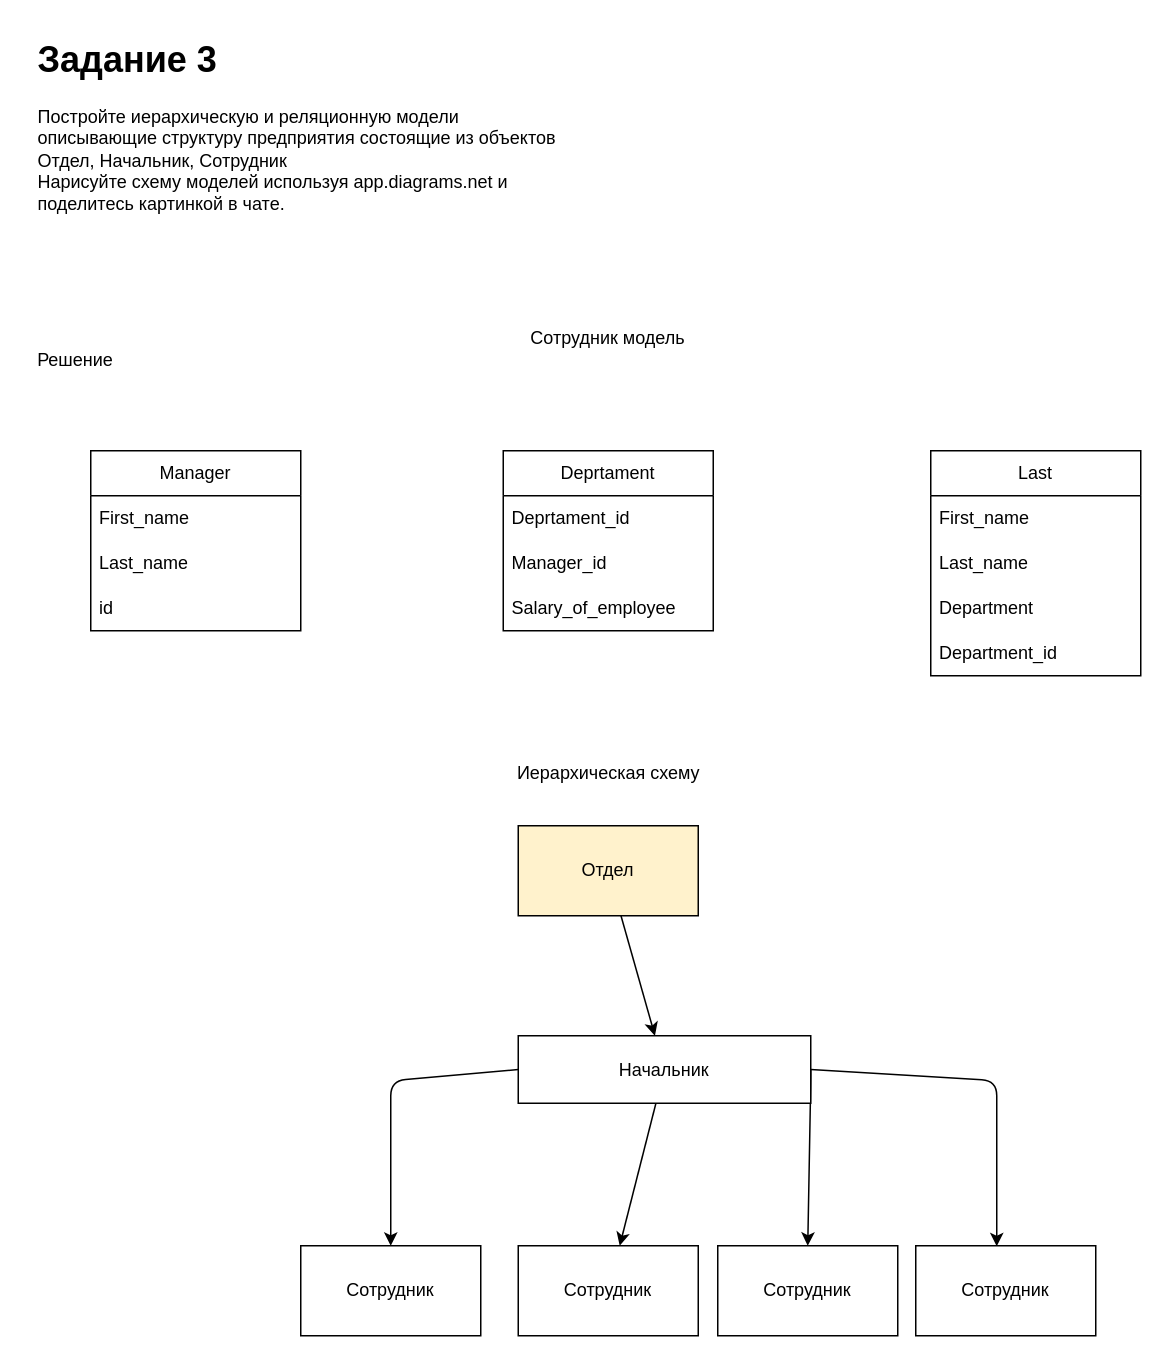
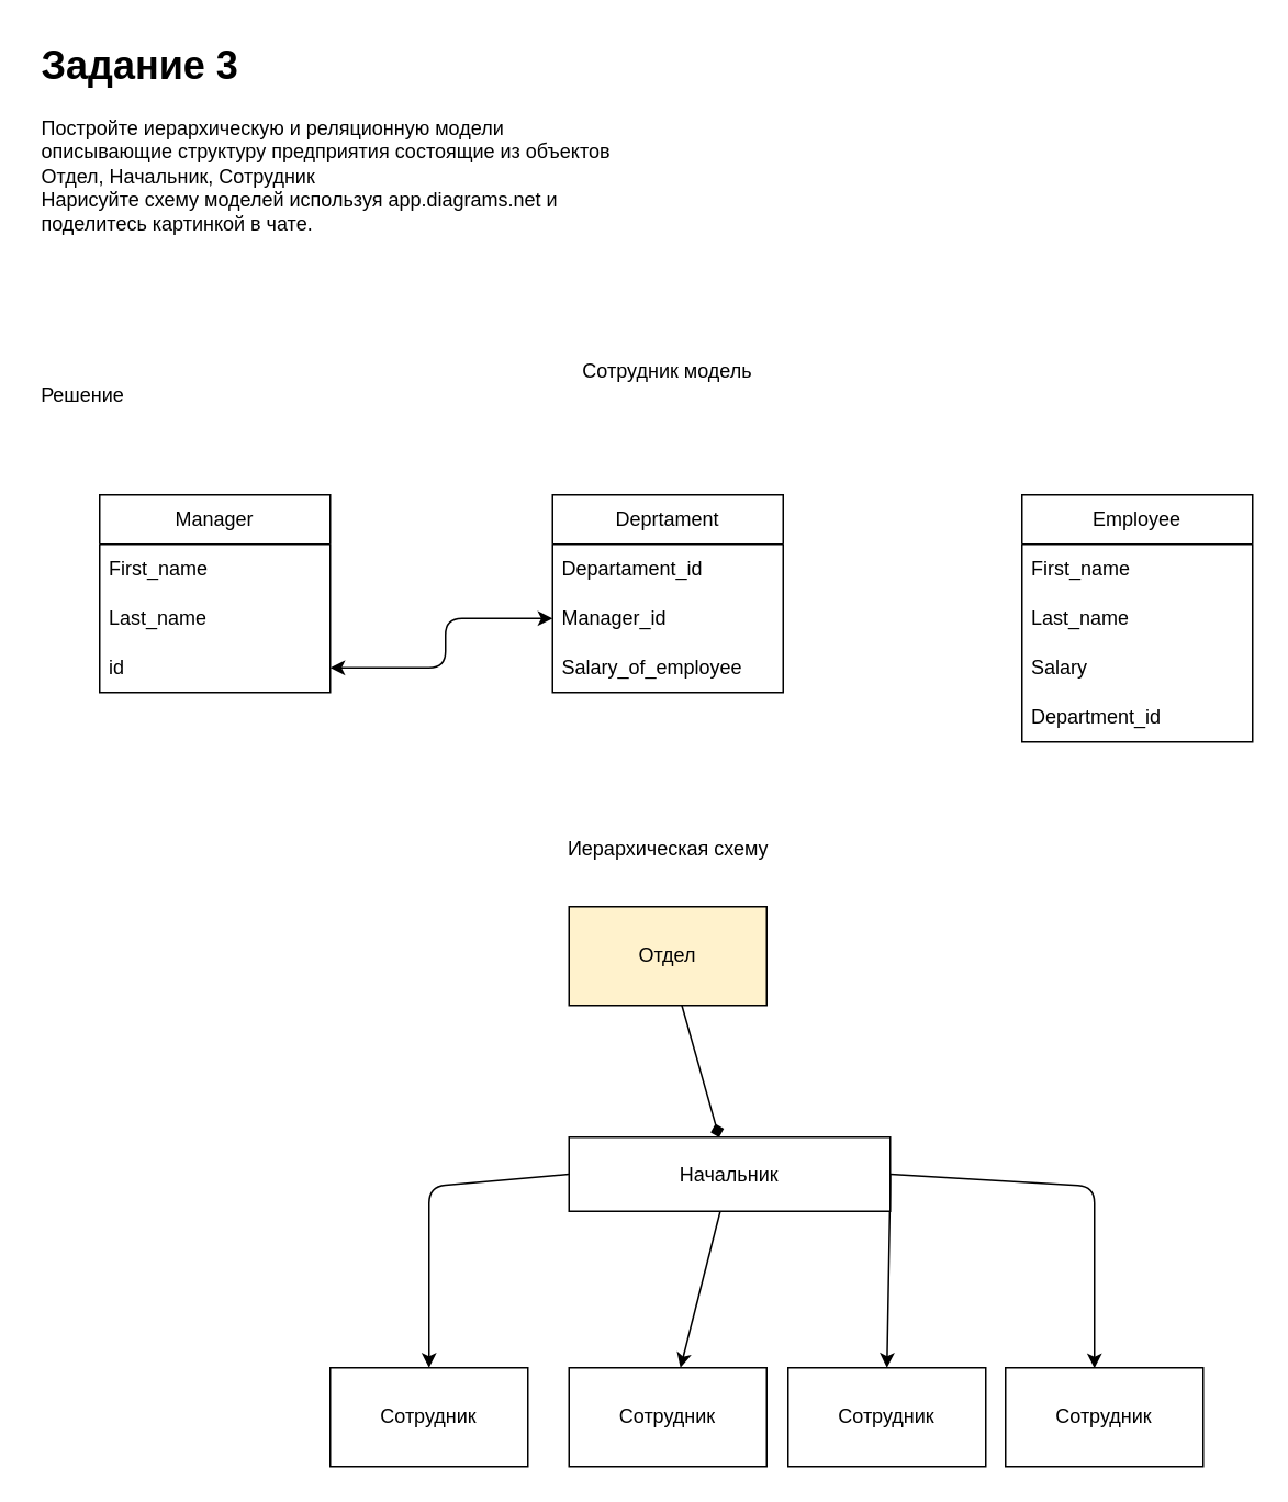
  <mxCell id="0" />
  <mxCell id="1" parent="0" />
  <mxCell id="2" value="&lt;h1&gt;Задание 3&lt;/h1&gt;&lt;p&gt;Постройте иерархическую и реляционную модели &lt;br/&gt;описывающие структуру предприятия состоящие из объектов &lt;br/&gt;Отдел, Начальник, Сотрудник&lt;br/&gt;Нарисуйте схему моделей используя app.diagrams.net и &lt;br/&gt;поделитесь картинкой в чате.&lt;/p&gt;" style="text;html=1;strokeColor=none;fillColor=none;spacing=5;spacingTop=-20;whiteSpace=wrap;overflow=hidden;rounded=0;" parent="1" vertex="1"><mxGeometry x="20" y="20" width="370" height="130" as="geometry" /></mxCell>
  <mxCell id="3" value="Решение" style="text;html=1;strokeColor=none;fillColor=none;align=center;verticalAlign=middle;whiteSpace=wrap;rounded=0;" parent="1" vertex="1"><mxGeometry x="20" y="225" width="60" height="30" as="geometry" /></mxCell>
  <mxCell id="4" value="Сотрудник модель" style="text;html=1;strokeColor=none;fillColor=none;align=center;verticalAlign=middle;whiteSpace=wrap;rounded=0;" parent="1" vertex="1"><mxGeometry x="335" y="210" width="140" height="30" as="geometry" /></mxCell>
  <mxCell id="5" value="Manager" style="swimlane;fontStyle=0;childLayout=stackLayout;horizontal=1;startSize=30;horizontalStack=0;resizeParent=1;resizeParentMax=0;resizeLast=0;collapsible=1;marginBottom=0;whiteSpace=wrap;html=1;" parent="1" vertex="1"><mxGeometry x="60" y="300" width="140" height="120" as="geometry" /></mxCell>
  <mxCell id="6" value="First_name" style="text;strokeColor=none;fillColor=none;align=left;verticalAlign=middle;spacingLeft=4;spacingRight=4;overflow=hidden;points=[[0,0.5],[1,0.5]];portConstraint=eastwest;rotatable=0;whiteSpace=wrap;html=1;" parent="5" vertex="1"><mxGeometry y="30" width="140" height="30" as="geometry" /></mxCell>
  <mxCell id="7" value="Last_name" style="text;strokeColor=none;fillColor=none;align=left;verticalAlign=middle;spacingLeft=4;spacingRight=4;overflow=hidden;points=[[0,0.5],[1,0.5]];portConstraint=eastwest;rotatable=0;whiteSpace=wrap;html=1;" parent="5" vertex="1"><mxGeometry y="60" width="140" height="30" as="geometry" /></mxCell>
  <mxCell id="8" value="id" style="text;strokeColor=none;fillColor=none;align=left;verticalAlign=middle;spacingLeft=4;spacingRight=4;overflow=hidden;points=[[0,0.5],[1,0.5]];portConstraint=eastwest;rotatable=0;whiteSpace=wrap;html=1;" parent="5" vertex="1"><mxGeometry y="90" width="140" height="30" as="geometry" /></mxCell>
  <mxCell id="9" value="Deprtament" style="swimlane;fontStyle=0;childLayout=stackLayout;horizontal=1;startSize=30;horizontalStack=0;resizeParent=1;resizeParentMax=0;resizeLast=0;collapsible=1;marginBottom=0;whiteSpace=wrap;html=1;" parent="1" vertex="1"><mxGeometry x="335" y="300" width="140" height="120" as="geometry" /></mxCell>
- <mxCell id="10" value="Deprtament_id" style="text;strokeColor=none;fillColor=none;align=left;verticalAlign=middle;spacingLeft=4;spacingRight=4;overflow=hidden;points=[[0,0.5],[1,0.5]];portConstraint=eastwest;rotatable=0;whiteSpace=wrap;html=1;" parent="9" vertex="1"><mxGeometry y="30" width="140" height="30" as="geometry" /></mxCell>
+ <mxCell id="10" value="Departament_id" style="text;strokeColor=none;fillColor=none;align=left;verticalAlign=middle;spacingLeft=4;spacingRight=4;overflow=hidden;points=[[0,0.5],[1,0.5]];portConstraint=eastwest;rotatable=0;whiteSpace=wrap;html=1;" parent="9" vertex="1"><mxGeometry y="30" width="140" height="30" as="geometry" /></mxCell>
  <mxCell id="11" value="Manager_id" style="text;strokeColor=none;fillColor=none;align=left;verticalAlign=middle;spacingLeft=4;spacingRight=4;overflow=hidden;points=[[0,0.5],[1,0.5]];portConstraint=eastwest;rotatable=0;whiteSpace=wrap;html=1;" parent="9" vertex="1"><mxGeometry y="60" width="140" height="30" as="geometry" /></mxCell>
  <mxCell id="12" value="Salary_of_employee" style="text;strokeColor=none;fillColor=none;align=left;verticalAlign=middle;spacingLeft=4;spacingRight=4;overflow=hidden;points=[[0,0.5],[1,0.5]];portConstraint=eastwest;rotatable=0;whiteSpace=wrap;html=1;" parent="9" vertex="1"><mxGeometry y="90" width="140" height="30" as="geometry" /></mxCell>
- <mxCell id="13" value="Last" style="swimlane;fontStyle=0;childLayout=stackLayout;horizontal=1;startSize=30;horizontalStack=0;resizeParent=1;resizeParentMax=0;resizeLast=0;collapsible=1;marginBottom=0;whiteSpace=wrap;html=1;" parent="1" vertex="1"><mxGeometry x="620" y="300" width="140" height="150" as="geometry"><mxRectangle x="640" y="320" width="90" height="30" as="alternateBounds" /></mxGeometry></mxCell>
+ <mxCell id="13" value="Employee" style="swimlane;fontStyle=0;childLayout=stackLayout;horizontal=1;startSize=30;horizontalStack=0;resizeParent=1;resizeParentMax=0;resizeLast=0;collapsible=1;marginBottom=0;whiteSpace=wrap;html=1;" parent="1" vertex="1"><mxGeometry x="620" y="300" width="140" height="150" as="geometry"><mxRectangle x="640" y="320" width="90" height="30" as="alternateBounds" /></mxGeometry></mxCell>
  <mxCell id="14" value="First_name" style="text;strokeColor=none;fillColor=none;align=left;verticalAlign=middle;spacingLeft=4;spacingRight=4;overflow=hidden;points=[[0,0.5],[1,0.5]];portConstraint=eastwest;rotatable=0;whiteSpace=wrap;html=1;" parent="13" vertex="1"><mxGeometry y="30" width="140" height="30" as="geometry" /></mxCell>
  <mxCell id="15" value="Last_name" style="text;strokeColor=none;fillColor=none;align=left;verticalAlign=middle;spacingLeft=4;spacingRight=4;overflow=hidden;points=[[0,0.5],[1,0.5]];portConstraint=eastwest;rotatable=0;whiteSpace=wrap;html=1;" parent="13" vertex="1"><mxGeometry y="60" width="140" height="30" as="geometry" /></mxCell>
- <mxCell id="16" value="Department" style="text;strokeColor=none;fillColor=none;align=left;verticalAlign=middle;spacingLeft=4;spacingRight=4;overflow=hidden;points=[[0,0.5],[1,0.5]];portConstraint=eastwest;rotatable=0;whiteSpace=wrap;html=1;" parent="13" vertex="1"><mxGeometry y="90" width="140" height="30" as="geometry" /></mxCell>
+ <mxCell id="16" value="Salary" style="text;strokeColor=none;fillColor=none;align=left;verticalAlign=middle;spacingLeft=4;spacingRight=4;overflow=hidden;points=[[0,0.5],[1,0.5]];portConstraint=eastwest;rotatable=0;whiteSpace=wrap;html=1;" parent="13" vertex="1"><mxGeometry y="90" width="140" height="30" as="geometry" /></mxCell>
  <mxCell id="17" value="Department_id" style="text;strokeColor=none;fillColor=none;align=left;verticalAlign=middle;spacingLeft=4;spacingRight=4;overflow=hidden;points=[[0,0.5],[1,0.5]];portConstraint=eastwest;rotatable=0;whiteSpace=wrap;html=1;" parent="13" vertex="1"><mxGeometry y="120" width="140" height="30" as="geometry" /></mxCell>
+ <mxCell id="18" value="" style="endArrow=classic;startArrow=classic;html=1;exitX=1;exitY=0.5;exitDx=0;exitDy=0;entryX=0;entryY=0.5;entryDx=0;entryDy=0;" parent="1" source="8" target="11" edge="1"><mxGeometry width="50" height="50" relative="1" as="geometry"><mxPoint x="380" y="380" as="sourcePoint" /><mxPoint x="430" y="330" as="targetPoint" /><Array as="points"><mxPoint x="270" y="405" /><mxPoint x="270" y="375" /></Array></mxGeometry></mxCell>
  <mxCell id="19" value="Иерархическая схему" style="text;html=1;strokeColor=none;fillColor=none;align=center;verticalAlign=middle;whiteSpace=wrap;rounded=0;" parent="1" vertex="1"><mxGeometry x="333" y="500" width="145" height="30" as="geometry" /></mxCell>
- <mxCell id="20" value="" style="edgeStyle=none;html=1;" parent="1" source="21" target="26" edge="1"><mxGeometry relative="1" as="geometry" /></mxCell>
+ <mxCell id="20" value="" style="edgeStyle=none;html=1;endArrow=diamond;" parent="1" source="21" target="26" edge="1"><mxGeometry relative="1" as="geometry" /></mxCell>
  <mxCell id="21" value="Отдел" style="rounded=0;whiteSpace=wrap;html=1;fillColor=#fff2cc;" parent="1" vertex="1"><mxGeometry x="345" y="550" width="120" height="60" as="geometry" /></mxCell>
  <mxCell id="22" value="" style="edgeStyle=none;html=1;" parent="1" source="26" target="27" edge="1"><mxGeometry relative="1" as="geometry" /></mxCell>
  <mxCell id="23" style="edgeStyle=none;html=1;exitX=1;exitY=0.5;exitDx=0;exitDy=0;entryX=0.5;entryY=0;entryDx=0;entryDy=0;" parent="1" source="26" target="29" edge="1"><mxGeometry relative="1" as="geometry"><Array as="points"><mxPoint x="540" y="720" /></Array></mxGeometry></mxCell>
  <mxCell id="24" style="edgeStyle=none;html=1;exitX=1;exitY=0.5;exitDx=0;exitDy=0;entryX=0.45;entryY=0.006;entryDx=0;entryDy=0;entryPerimeter=0;" parent="1" source="26" target="28" edge="1"><mxGeometry relative="1" as="geometry"><Array as="points"><mxPoint x="664" y="720" /></Array></mxGeometry></mxCell>
  <mxCell id="25" style="edgeStyle=none;html=1;exitX=0;exitY=0.5;exitDx=0;exitDy=0;entryX=0.5;entryY=0;entryDx=0;entryDy=0;" parent="1" source="26" target="30" edge="1"><mxGeometry relative="1" as="geometry"><Array as="points"><mxPoint x="260" y="720" /></Array></mxGeometry></mxCell>
  <mxCell id="26" value="Начальник" style="rounded=0;whiteSpace=wrap;html=1;" parent="1" vertex="1"><mxGeometry x="345" y="690" width="195" height="45" as="geometry" /></mxCell>
  <mxCell id="27" value="Сотрудник" style="whiteSpace=wrap;html=1;rounded=0;" parent="1" vertex="1"><mxGeometry x="345" y="830" width="120" height="60" as="geometry" /></mxCell>
  <mxCell id="28" value="Сотрудник" style="whiteSpace=wrap;html=1;rounded=0;" parent="1" vertex="1"><mxGeometry x="610" y="830" width="120" height="60" as="geometry" /></mxCell>
  <mxCell id="29" value="Сотрудник" style="whiteSpace=wrap;html=1;rounded=0;" parent="1" vertex="1"><mxGeometry x="478" y="830" width="120" height="60" as="geometry" /></mxCell>
  <mxCell id="30" value="Сотрудник" style="whiteSpace=wrap;html=1;rounded=0;" parent="1" vertex="1"><mxGeometry x="200" y="830" width="120" height="60" as="geometry" /></mxCell>
